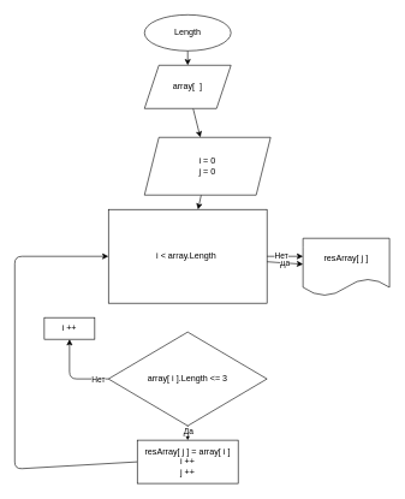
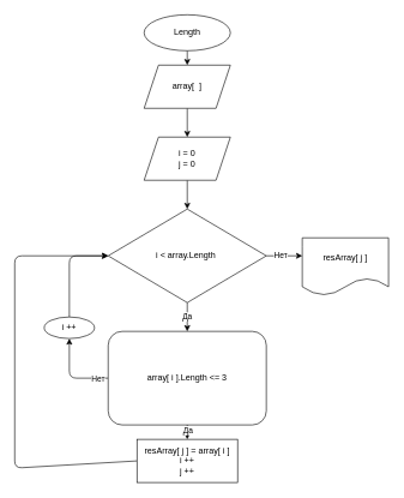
  <mxCell id="0" />
  <mxCell id="1" parent="0" />
  <mxCell id="2" value="" style="edgeStyle=none;html=1;" parent="1" source="3" target="5" edge="1"><mxGeometry relative="1" as="geometry" /></mxCell>
  <mxCell id="3" value="Length" style="ellipse;whiteSpace=wrap;html=1;" parent="1" vertex="1"><mxGeometry x="200" y="20" width="120" height="50" as="geometry" /></mxCell>
  <mxCell id="4" value="" style="edgeStyle=none;html=1;" parent="1" source="5" target="11" edge="1"><mxGeometry relative="1" as="geometry" /></mxCell>
  <mxCell id="5" value="array[&amp;nbsp; ]" style="shape=parallelogram;perimeter=parallelogramPerimeter;whiteSpace=wrap;html=1;fixedSize=1;" parent="1" vertex="1"><mxGeometry x="200" y="90" width="120" height="60" as="geometry" /></mxCell>
- <mxCell id="6" value="Да" style="edgeStyle=none;html=1;" parent="1" source="9" target="21" edge="1"><mxGeometry relative="1" as="geometry" /></mxCell>
+ <mxCell id="6" value="Да" style="edgeStyle=none;html=1;" parent="1" source="9" target="16" edge="1"><mxGeometry relative="1" as="geometry" /></mxCell>
  <mxCell id="7" value="" style="edgeStyle=none;html=1;" parent="1" source="9" edge="1"><mxGeometry relative="1" as="geometry"><mxPoint x="420" y="355" as="targetPoint" /></mxGeometry></mxCell>
  <mxCell id="8" value="Нет" style="edgeLabel;html=1;align=center;verticalAlign=middle;resizable=0;points=[];" parent="7" vertex="1" connectable="0"><mxGeometry x="-0.257" y="1" relative="1" as="geometry"><mxPoint as="offset" /></mxGeometry></mxCell>
- <mxCell id="9" value="i &amp;lt;&amp;nbsp;array.Length&amp;nbsp;" style="whiteSpace=wrap;html=1;rounded=0;" parent="1" vertex="1"><mxGeometry x="150" y="290" width="220" height="130" as="geometry" /></mxCell>
+ <mxCell id="9" value="i &amp;lt;&amp;nbsp;array.Length&amp;nbsp;" style="rhombus;whiteSpace=wrap;html=1;" parent="1" vertex="1"><mxGeometry x="150" y="290" width="220" height="130" as="geometry" /></mxCell>
  <mxCell id="10" value="" style="edgeStyle=none;html=1;" parent="1" source="11" target="9" edge="1"><mxGeometry relative="1" as="geometry" /></mxCell>
- <mxCell id="11" value="i = 0&lt;br&gt;j = 0" style="shape=parallelogram;perimeter=parallelogramPerimeter;whiteSpace=wrap;html=1;fixedSize=1;" parent="1" vertex="1"><mxGeometry x="200" y="190" width="175" height="80" as="geometry" /></mxCell>
+ <mxCell id="11" value="i = 0&lt;br&gt;j = 0" style="shape=parallelogram;perimeter=parallelogramPerimeter;whiteSpace=wrap;html=1;fixedSize=1;" parent="1" vertex="1"><mxGeometry x="200" y="190" width="120" height="60" as="geometry" /></mxCell>
  <mxCell id="12" value="" style="edgeStyle=none;html=1;entryX=0.5;entryY=0;entryDx=0;entryDy=0;" parent="1" source="16" target="18" edge="1"><mxGeometry relative="1" as="geometry"><mxPoint x="270" y="660" as="targetPoint" /></mxGeometry></mxCell>
  <mxCell id="13" value="Да" style="edgeLabel;html=1;align=center;verticalAlign=middle;resizable=0;points=[];" parent="12" vertex="1" connectable="0"><mxGeometry x="-0.343" relative="1" as="geometry"><mxPoint as="offset" /></mxGeometry></mxCell>
  <mxCell id="14" style="edgeStyle=none;html=1;exitX=0;exitY=0.5;exitDx=0;exitDy=0;entryX=0.5;entryY=1;entryDx=0;entryDy=0;" parent="1" source="16" target="20" edge="1"><mxGeometry relative="1" as="geometry"><Array as="points"><mxPoint x="96" y="525" /></Array></mxGeometry></mxCell>
  <mxCell id="15" value="Нет" style="edgeLabel;html=1;align=center;verticalAlign=middle;resizable=0;points=[];" parent="14" vertex="1" connectable="0"><mxGeometry x="-0.725" y="1" relative="1" as="geometry"><mxPoint as="offset" /></mxGeometry></mxCell>
- <mxCell id="16" value="array[ i ].Length &amp;lt;= 3" style="rhombus;whiteSpace=wrap;html=1;" parent="1" vertex="1"><mxGeometry x="150" y="460" width="220" height="130" as="geometry" /></mxCell>
+ <mxCell id="16" value="array[ i ].Length &amp;lt;= 3" style="whiteSpace=wrap;html=1;rounded=1;" parent="1" vertex="1"><mxGeometry x="150" y="460" width="220" height="130" as="geometry" /></mxCell>
  <mxCell id="17" style="edgeStyle=none;html=1;exitX=0;exitY=0.5;exitDx=0;exitDy=0;entryX=0;entryY=0.5;entryDx=0;entryDy=0;" parent="1" source="18" edge="1" target="9"><mxGeometry relative="1" as="geometry"><mxPoint x="20" y="500" as="targetPoint" /><Array as="points"><mxPoint x="20" y="650" /><mxPoint x="20" y="355" /></Array><mxPoint x="270" y="690" as="sourcePoint" /></mxGeometry></mxCell>
  <mxCell id="18" value="resArray[ j ] = array[ i ]&lt;br&gt;i ++&lt;br&gt;j ++" style="rounded=0;whiteSpace=wrap;html=1;" vertex="1" parent="1"><mxGeometry x="190" y="610" width="140" height="60" as="geometry" /></mxCell>
- <mxCell id="20" value="i ++" style="rounded=0;whiteSpace=wrap;html=1;" vertex="1" parent="1"><mxGeometry x="61" y="440" width="70" height="30" as="geometry" /></mxCell>
+ <mxCell id="19" style="edgeStyle=none;html=1;exitX=0.5;exitY=0;exitDx=0;exitDy=0;entryX=0;entryY=0.5;entryDx=0;entryDy=0;" edge="1" parent="1" source="20" target="9"><mxGeometry relative="1" as="geometry"><Array as="points"><mxPoint x="96" y="355" /></Array></mxGeometry></mxCell>
+ <mxCell id="20" value="i ++" style="ellipse;whiteSpace=wrap;html=1;" vertex="1" parent="1"><mxGeometry x="61" y="440" width="70" height="30" as="geometry" /></mxCell>
  <mxCell id="21" value="&lt;span&gt;resArray[ j ]&lt;/span&gt;" style="shape=document;whiteSpace=wrap;html=1;boundedLbl=1;" vertex="1" parent="1"><mxGeometry x="420" y="330" width="120" height="80" as="geometry" /></mxCell>
